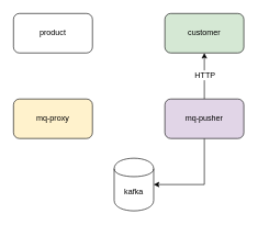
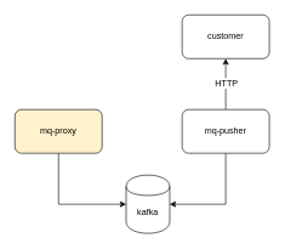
  <mxCell id="0" />
  <mxCell id="1" parent="0" />
  <mxCell id="2" value="kafka" style="shape=cylinder;whiteSpace=wrap;html=1;boundedLbl=1;backgroundOutline=1;" vertex="1" parent="1"><mxGeometry x="173" y="240" width="60" height="80" as="geometry" /></mxCell>
+ <mxCell id="3" style="edgeStyle=orthogonalEdgeStyle;rounded=0;orthogonalLoop=1;jettySize=auto;html=1;exitX=0.5;exitY=1;exitDx=0;exitDy=0;entryX=0;entryY=0.5;entryDx=0;entryDy=0;" edge="1" parent="1" source="4" target="2"><mxGeometry relative="1" as="geometry" /></mxCell>
  <mxCell id="4" value="mq-proxy" style="rounded=1;whiteSpace=wrap;html=1;fillColor=#fff2cc;" vertex="1" parent="1"><mxGeometry x="20" y="150" width="120" height="60" as="geometry" /></mxCell>
  <mxCell id="5" style="edgeStyle=orthogonalEdgeStyle;rounded=0;orthogonalLoop=1;jettySize=auto;html=1;exitX=0.5;exitY=1;exitDx=0;exitDy=0;entryX=1;entryY=0.5;entryDx=0;entryDy=0;" edge="1" parent="1" source="8" target="2"><mxGeometry relative="1" as="geometry" /></mxCell>
  <mxCell id="6" style="edgeStyle=orthogonalEdgeStyle;rounded=0;orthogonalLoop=1;jettySize=auto;html=1;exitX=0.5;exitY=0;exitDx=0;exitDy=0;entryX=0.5;entryY=1;entryDx=0;entryDy=0;" edge="1" parent="1" source="8" target="10"><mxGeometry relative="1" as="geometry" /></mxCell>
  <mxCell id="7" value="HTTP" style="text;html=1;align=center;verticalAlign=middle;resizable=0;points=[];labelBackgroundColor=#ffffff;" vertex="1" connectable="0" parent="6"><mxGeometry x="0.057" relative="1" as="geometry"><mxPoint as="offset" /></mxGeometry></mxCell>
- <mxCell id="8" value="mq-pusher" style="rounded=1;whiteSpace=wrap;html=1;fillColor=#e1d5e7;" vertex="1" parent="1"><mxGeometry x="250" y="150" width="120" height="60" as="geometry" /></mxCell>
- <mxCell id="9" value="product" style="rounded=1;whiteSpace=wrap;html=1;" vertex="1" parent="1"><mxGeometry x="20" y="20" width="120" height="60" as="geometry" /></mxCell>
- <mxCell id="10" value="customer" style="rounded=1;whiteSpace=wrap;html=1;fillColor=#d5e8d4;" vertex="1" parent="1"><mxGeometry x="250" y="20" width="120" height="60" as="geometry" /></mxCell>
+ <mxCell id="8" value="mq-pusher" style="rounded=1;whiteSpace=wrap;html=1;" vertex="1" parent="1"><mxGeometry x="250" y="150" width="120" height="60" as="geometry" /></mxCell>
+ <mxCell id="10" value="customer" style="rounded=1;whiteSpace=wrap;html=1;" vertex="1" parent="1"><mxGeometry x="250" y="20" width="120" height="60" as="geometry" /></mxCell>
